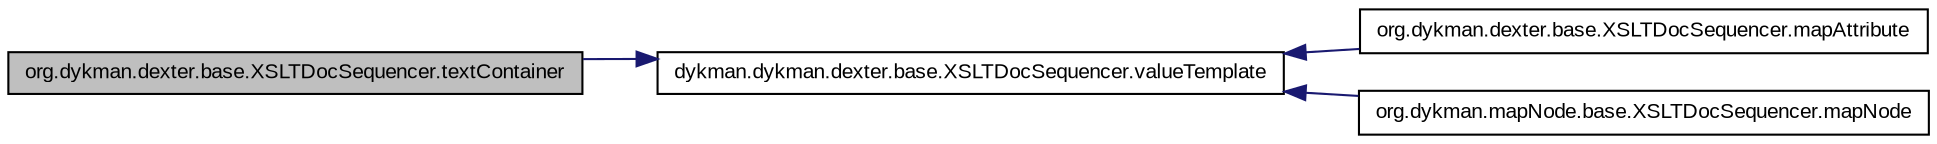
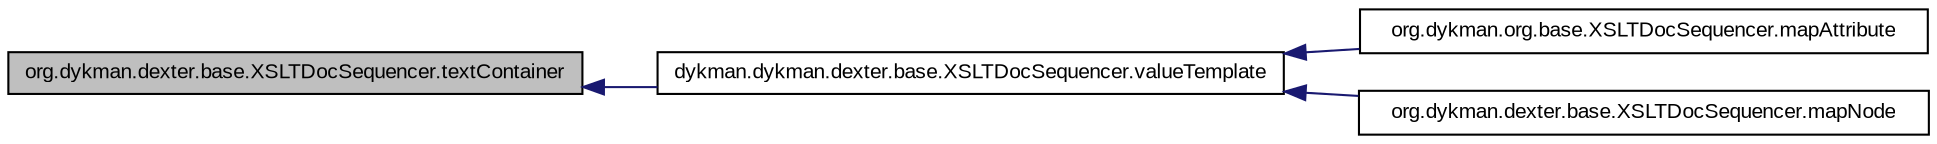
  digraph {
    fontname="Liberation Sans"
    rankdir=LR
    node [color=black fontname="Liberation Sans" fontsize=10 shape=record]
    edge [color=midnightblue dir=back fontname="Liberation Sans" fontsize=10 labelfontname=FreeSans labelfontsize=10 style=solid]
    n1 [fillcolor=grey75 fontcolor=black height=0.2 label="org.dykman.dexter.base.XSLTDocSequencer.textContainer" style=filled width=0.4]
    n2 [height=0.2 label="dykman.dykman.dexter.base.XSLTDocSequencer.valueTemplate" width=0.4]
-   n3 [height=0.2 label="org.dykman.dexter.base.XSLTDocSequencer.mapAttribute" width=0.4]
-   n4 [height=0.2 label="org.dykman.mapNode.base.XSLTDocSequencer.mapNode" width=0.4]
-   n2 -> n1
+   n3 [height=0.2 label="org.dykman.org.base.XSLTDocSequencer.mapAttribute" width=0.4]
+   n4 [height=0.2 label="org.dykman.dexter.base.XSLTDocSequencer.mapNode" width=0.4]
+   n1 -> n2
    n2 -> n3
    n2 -> n4
  }
